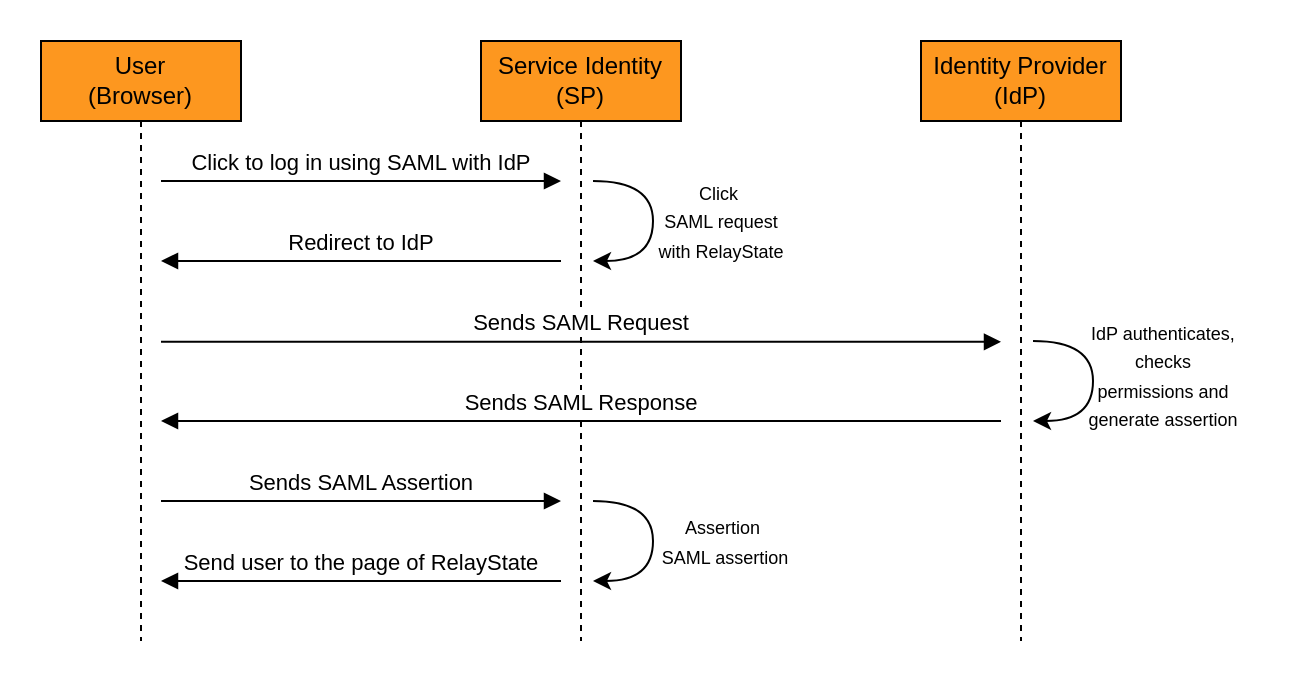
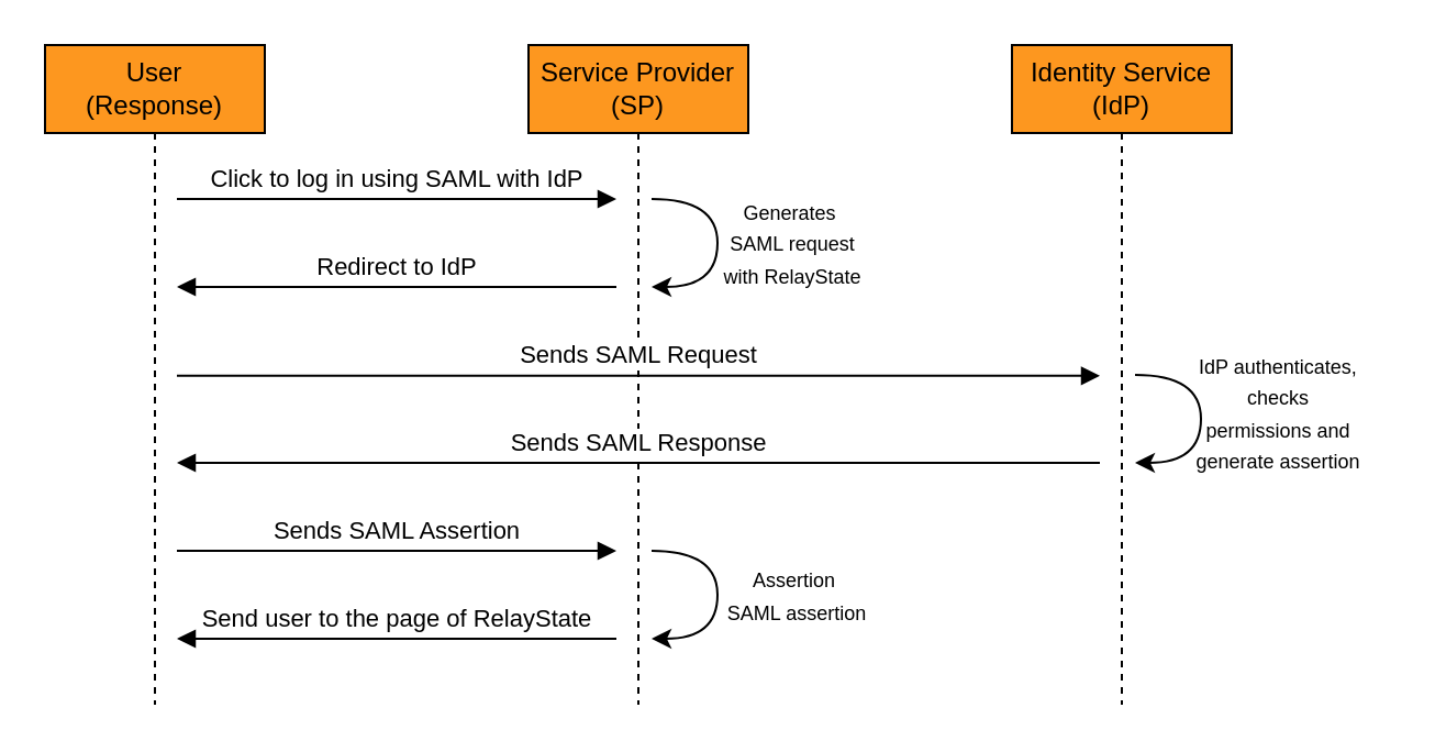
  <mxCell id="0" />
  <mxCell id="1" parent="0" />
- <mxCell id="2" value="User&lt;div&gt;(Browser)&lt;/div&gt;" style="shape=umlLifeline;perimeter=lifelinePerimeter;whiteSpace=wrap;html=1;container=0;dropTarget=0;collapsible=0;recursiveResize=0;outlineConnect=0;portConstraint=eastwest;newEdgeStyle={&quot;edgeStyle&quot;:&quot;elbowEdgeStyle&quot;,&quot;elbow&quot;:&quot;vertical&quot;,&quot;curved&quot;:0,&quot;rounded&quot;:0};fillColor=#FD971F;" vertex="1" parent="1"><mxGeometry x="20" y="20" width="100" height="300" as="geometry" /></mxCell>
- <mxCell id="3" value="Service Identity&lt;div&gt;(SP)&lt;/div&gt;" style="shape=umlLifeline;perimeter=lifelinePerimeter;whiteSpace=wrap;html=1;container=0;dropTarget=0;collapsible=0;recursiveResize=0;outlineConnect=0;portConstraint=eastwest;newEdgeStyle={&quot;edgeStyle&quot;:&quot;elbowEdgeStyle&quot;,&quot;elbow&quot;:&quot;vertical&quot;,&quot;curved&quot;:0,&quot;rounded&quot;:0};fillColor=#FD971F;" vertex="1" parent="1"><mxGeometry x="240" y="20" width="100" height="300" as="geometry" /></mxCell>
+ <mxCell id="2" value="User&lt;div&gt;(Response)&lt;/div&gt;" style="shape=umlLifeline;perimeter=lifelinePerimeter;whiteSpace=wrap;html=1;container=0;dropTarget=0;collapsible=0;recursiveResize=0;outlineConnect=0;portConstraint=eastwest;newEdgeStyle={&quot;edgeStyle&quot;:&quot;elbowEdgeStyle&quot;,&quot;elbow&quot;:&quot;vertical&quot;,&quot;curved&quot;:0,&quot;rounded&quot;:0};fillColor=#FD971F;" vertex="1" parent="1"><mxGeometry x="20" y="20" width="100" height="300" as="geometry" /></mxCell>
+ <mxCell id="3" value="Service Provider&lt;div&gt;(SP)&lt;/div&gt;" style="shape=umlLifeline;perimeter=lifelinePerimeter;whiteSpace=wrap;html=1;container=0;dropTarget=0;collapsible=0;recursiveResize=0;outlineConnect=0;portConstraint=eastwest;newEdgeStyle={&quot;edgeStyle&quot;:&quot;elbowEdgeStyle&quot;,&quot;elbow&quot;:&quot;vertical&quot;,&quot;curved&quot;:0,&quot;rounded&quot;:0};fillColor=#FD971F;" vertex="1" parent="1"><mxGeometry x="240" y="20" width="100" height="300" as="geometry" /></mxCell>
  <mxCell id="4" value="Click to log in using SAML with IdP" style="html=1;verticalAlign=bottom;endArrow=block;edgeStyle=elbowEdgeStyle;elbow=horizontal;curved=0;rounded=0;" edge="1" parent="1"><mxGeometry relative="1" as="geometry"><mxPoint x="80" y="90" as="sourcePoint" /><Array as="points"><mxPoint x="160" y="90" /></Array><mxPoint x="280" y="90" as="targetPoint" /></mxGeometry></mxCell>
  <mxCell id="5" value="Redirect to IdP" style="html=1;verticalAlign=bottom;endArrow=block;edgeStyle=elbowEdgeStyle;elbow=vertical;curved=0;rounded=0;" edge="1" parent="1"><mxGeometry relative="1" as="geometry"><mxPoint x="280" y="130" as="sourcePoint" /><Array as="points"><mxPoint x="170" y="130" /></Array><mxPoint x="80" y="130" as="targetPoint" /><mxPoint as="offset" /></mxGeometry></mxCell>
- <mxCell id="6" value="Identity Provider&lt;div&gt;(IdP)&lt;/div&gt;" style="shape=umlLifeline;perimeter=lifelinePerimeter;whiteSpace=wrap;html=1;container=0;dropTarget=0;collapsible=0;recursiveResize=0;outlineConnect=0;portConstraint=eastwest;newEdgeStyle={&quot;edgeStyle&quot;:&quot;elbowEdgeStyle&quot;,&quot;elbow&quot;:&quot;vertical&quot;,&quot;curved&quot;:0,&quot;rounded&quot;:0};fillColor=#FD971F;" vertex="1" parent="1"><mxGeometry x="460" y="20" width="100" height="300" as="geometry" /></mxCell>
+ <mxCell id="6" value="Identity Service&lt;div&gt;(IdP)&lt;/div&gt;" style="shape=umlLifeline;perimeter=lifelinePerimeter;whiteSpace=wrap;html=1;container=0;dropTarget=0;collapsible=0;recursiveResize=0;outlineConnect=0;portConstraint=eastwest;newEdgeStyle={&quot;edgeStyle&quot;:&quot;elbowEdgeStyle&quot;,&quot;elbow&quot;:&quot;vertical&quot;,&quot;curved&quot;:0,&quot;rounded&quot;:0};fillColor=#FD971F;" vertex="1" parent="1"><mxGeometry x="460" y="20" width="100" height="300" as="geometry" /></mxCell>
  <mxCell id="7" value="Sends SAML Request" style="html=1;verticalAlign=bottom;endArrow=block;edgeStyle=elbowEdgeStyle;elbow=vertical;curved=0;rounded=0;" edge="1" parent="1"><mxGeometry relative="1" as="geometry"><mxPoint x="80" y="170.43" as="sourcePoint" /><Array as="points"><mxPoint x="160" y="170.43" /></Array><mxPoint x="500" y="170.43" as="targetPoint" /></mxGeometry></mxCell>
  <mxCell id="8" value="Sends SAML Response" style="html=1;verticalAlign=bottom;endArrow=block;edgeStyle=elbowEdgeStyle;elbow=vertical;curved=0;rounded=0;" edge="1" parent="1"><mxGeometry x="0.002" relative="1" as="geometry"><mxPoint x="500" y="210" as="sourcePoint" /><Array as="points"><mxPoint x="390" y="210" /></Array><mxPoint x="80" y="210" as="targetPoint" /><mxPoint as="offset" /></mxGeometry></mxCell>
  <mxCell id="9" value="&lt;font style=&quot;font-size: 9px;&quot;&gt;&lt;font style=&quot;&quot;&gt;&lt;font style=&quot;&quot;&gt;&lt;font style=&quot;&quot;&gt;IdP authenticates,&lt;/font&gt;&lt;/font&gt;&lt;/font&gt;&lt;/font&gt;&lt;div&gt;&lt;span style=&quot;background-color: transparent; color: light-dark(rgb(0, 0, 0), rgb(255, 255, 255)); font-size: 9px;&quot;&gt;checks&lt;/span&gt;&lt;/div&gt;&lt;div&gt;&lt;span style=&quot;background-color: transparent; color: light-dark(rgb(0, 0, 0), rgb(255, 255, 255)); font-size: 9px;&quot;&gt;permissions and&lt;/span&gt;&lt;/div&gt;&lt;div&gt;&lt;span style=&quot;background-color: transparent; color: light-dark(rgb(0, 0, 0), rgb(255, 255, 255)); font-size: 9px;&quot;&gt;generate assertion&lt;/span&gt;&lt;/div&gt;" style="text;html=1;align=center;verticalAlign=middle;resizable=0;points=[];autosize=1;strokeColor=none;fillColor=none;" vertex="1" parent="1"><mxGeometry x="531" y="152" width="100" height="70" as="geometry" /></mxCell>
  <mxCell id="10" value="Sends SAML Assertion" style="html=1;verticalAlign=bottom;endArrow=block;edgeStyle=elbowEdgeStyle;elbow=vertical;curved=0;rounded=0;" edge="1" parent="1"><mxGeometry relative="1" as="geometry"><mxPoint x="80" y="250" as="sourcePoint" /><Array as="points"><mxPoint x="160" y="250" /></Array><mxPoint x="280" y="250" as="targetPoint" /><mxPoint as="offset" /></mxGeometry></mxCell>
  <mxCell id="11" value="" style="endArrow=classic;html=1;rounded=0;edgeStyle=orthogonalEdgeStyle;curved=1;" edge="1" parent="1"><mxGeometry width="50" height="50" relative="1" as="geometry"><mxPoint x="296.01" y="250" as="sourcePoint" /><mxPoint x="296" y="290" as="targetPoint" /><Array as="points"><mxPoint x="326" y="250" /><mxPoint x="326" y="290" /></Array></mxGeometry></mxCell>
  <mxCell id="12" value="Send user to the page of RelayState" style="html=1;verticalAlign=bottom;endArrow=block;edgeStyle=elbowEdgeStyle;elbow=vertical;curved=0;rounded=0;" edge="1" parent="1"><mxGeometry relative="1" as="geometry"><mxPoint x="280" y="290" as="sourcePoint" /><Array as="points"><mxPoint x="170" y="290" /></Array><mxPoint x="80" y="290" as="targetPoint" /><mxPoint as="offset" /></mxGeometry></mxCell>
  <mxCell id="13" value="" style="endArrow=classic;html=1;rounded=0;edgeStyle=orthogonalEdgeStyle;curved=1;" edge="1" parent="1"><mxGeometry width="50" height="50" relative="1" as="geometry"><mxPoint x="516.01" y="170" as="sourcePoint" /><mxPoint x="516" y="210" as="targetPoint" /><Array as="points"><mxPoint x="546" y="170" /><mxPoint x="546" y="210" /></Array></mxGeometry></mxCell>
  <mxCell id="14" value="" style="endArrow=classic;html=1;rounded=0;edgeStyle=orthogonalEdgeStyle;curved=1;" edge="1" parent="1"><mxGeometry width="50" height="50" relative="1" as="geometry"><mxPoint x="296.01" y="90" as="sourcePoint" /><mxPoint x="296" y="130" as="targetPoint" /><Array as="points"><mxPoint x="326" y="90" /><mxPoint x="326" y="130" /></Array></mxGeometry></mxCell>
- <mxCell id="15" value="&lt;font style=&quot;font-size: 9px;&quot;&gt;Click&amp;nbsp;&lt;/font&gt;&lt;div&gt;&lt;font style=&quot;font-size: 9px;&quot;&gt;SAML request&lt;/font&gt;&lt;/div&gt;&lt;div&gt;&lt;font style=&quot;font-size: 9px;&quot;&gt;with RelayState&lt;/font&gt;&lt;/div&gt;" style="text;html=1;align=center;verticalAlign=middle;resizable=0;points=[];autosize=1;strokeColor=none;fillColor=none;" vertex="1" parent="1"><mxGeometry x="315" y="80" width="90" height="60" as="geometry" /></mxCell>
+ <mxCell id="15" value="&lt;font style=&quot;font-size: 9px;&quot;&gt;Generates&amp;nbsp;&lt;/font&gt;&lt;div&gt;&lt;font style=&quot;font-size: 9px;&quot;&gt;SAML request&lt;/font&gt;&lt;/div&gt;&lt;div&gt;&lt;font style=&quot;font-size: 9px;&quot;&gt;with RelayState&lt;/font&gt;&lt;/div&gt;" style="text;html=1;align=center;verticalAlign=middle;resizable=0;points=[];autosize=1;strokeColor=none;fillColor=none;" vertex="1" parent="1"><mxGeometry x="315" y="80" width="90" height="60" as="geometry" /></mxCell>
  <mxCell id="16" value="&lt;font style=&quot;font-size: 9px;&quot;&gt;Assertion&amp;nbsp;&lt;/font&gt;&lt;div&gt;&lt;font style=&quot;font-size: 9px;&quot;&gt;SAML assertion&lt;/font&gt;&lt;/div&gt;" style="text;html=1;align=center;verticalAlign=middle;resizable=0;points=[];autosize=1;strokeColor=none;fillColor=none;" vertex="1" parent="1"><mxGeometry x="317" y="250" width="90" height="40" as="geometry" /></mxCell>
